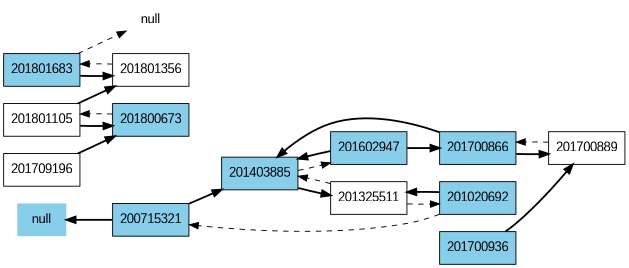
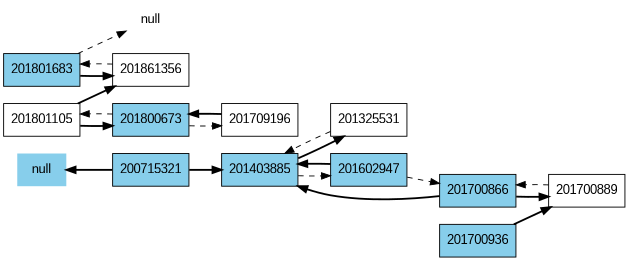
  digraph {
    rankdir=LR
    node [fillcolor=skyblue fontname=Arial shape=record style=filled]
    edge [style=bold]
    n1 [label=null shape=plaintext]
    n2 [label=200715321]
    n3 [label=201403885]
    n4 [fillcolor=white label=null shape=plaintext]
-   n5 [label=201020692]
-   n6 [fillcolor=white label=201325511]
+   n6 [fillcolor=white label=201325531]
    n7 [label=201602947]
    n8 [label=201700866]
    n9 [fillcolor=white label=201700889]
    n10 [label=201700936]
    n11 [fillcolor=white label=201709196]
    n12 [label=201800673]
    n13 [fillcolor=white label=201801105]
-   n14 [fillcolor=white label=201801356]
+   n14 [fillcolor=white label=201861356]
    n15 [label=201801683]
    n1 -> n2 [dir=back]
    n2 -> n3
    n3 -> n6
    n3 -> n7 [style=dashed]
-   n5 -> n2 [style=dashed]
-   n5 -> n6
    n6 -> n3 [style=dashed]
-   n6 -> n5 [style=dashed]
    n7 -> n3
-   n7 -> n8
+   n7 -> n8 [style=dashed]
    n8 -> n3
    n8 -> n9
    n9 -> n8 [style=dashed]
    n10 -> n9
    n11 -> n12
+   n12 -> n11 [style=dashed]
    n12 -> n13 [style=dashed]
    n13 -> n12
    n13 -> n14
    n14 -> n15 [style=dashed]
    n15 -> n4 [style=dashed]
    n15 -> n14
  }
